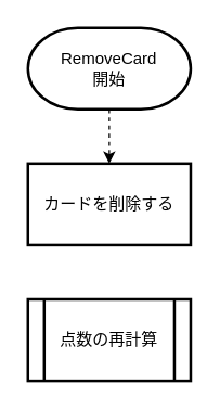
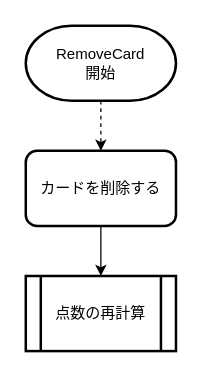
  <mxCell id="0" />
  <mxCell id="1" parent="0" />
  <mxCell id="2" value="" style="edgeStyle=none;html=1;dashed=1;" edge="1" parent="1" source="3" target="5"><mxGeometry relative="1" as="geometry" /></mxCell>
  <mxCell id="3" value="RemoveCard&lt;br&gt;開始" style="strokeWidth=2;html=1;shape=mxgraph.flowchart.terminator;whiteSpace=wrap;" vertex="1" parent="1"><mxGeometry x="20" y="20" width="120" height="60" as="geometry" /></mxCell>
- <mxCell id="5" value="カードを削除する" style="whiteSpace=wrap;html=1;strokeWidth=2;" vertex="1" parent="1"><mxGeometry x="20" y="120" width="120" height="60" as="geometry" /></mxCell>
+ <mxCell id="4" value="" style="edgeStyle=none;html=1;" edge="1" parent="1" source="5" target="6"><mxGeometry relative="1" as="geometry" /></mxCell>
+ <mxCell id="5" value="カードを削除する" style="whiteSpace=wrap;html=1;strokeWidth=2;rounded=1;" vertex="1" parent="1"><mxGeometry x="20" y="120" width="120" height="60" as="geometry" /></mxCell>
  <mxCell id="6" value="点数の再計算" style="shape=process;whiteSpace=wrap;html=1;backgroundOutline=1;strokeWidth=2;" vertex="1" parent="1"><mxGeometry x="20" y="220" width="120" height="60" as="geometry" /></mxCell>
